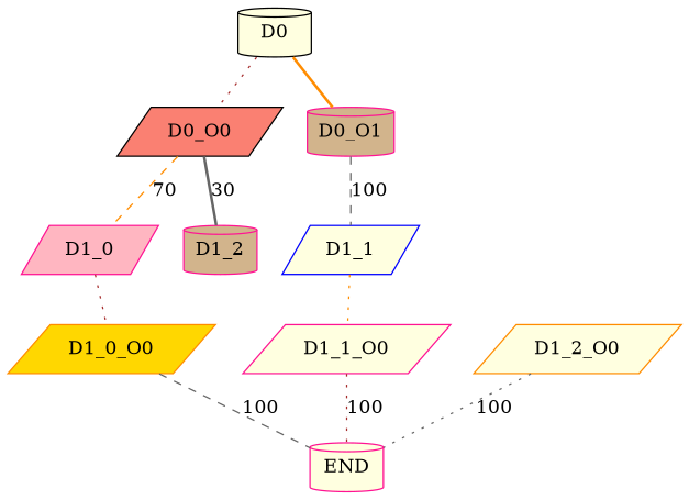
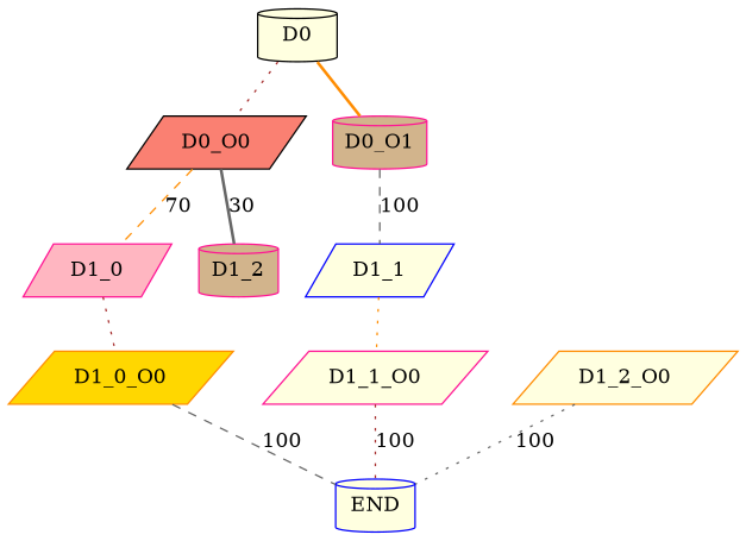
  graph {
    node [color=deeppink fillcolor=lightyellow shape=parallelogram style=filled]
    edge [color=gray40 style=dotted]
    D0 [color=black shape=cylinder]
    D0_O0 [color=black fillcolor=salmon]
    D0_O1 [fillcolor=tan shape=cylinder]
    D1_0 [fillcolor=lightpink]
    D1_2 [fillcolor=tan shape=cylinder]
    D1_1 [color=blue]
    D1_0_O0 [color=darkorange fillcolor=gold]
-   END [shape=cylinder]
+   END [color=blue shape=cylinder]
    D1_2_O0 [color=darkorange]
    D1_1_O0
    D0 -- D0_O0 [color=brown]
    D0 -- D0_O1 [color=darkorange style=bold]
    D0_O0 -- D1_0 [color=darkorange label=70 style=dashed]
    D0_O0 -- D1_2 [label=30 style=bold]
    D0_O1 -- D1_1 [label=100 style=dashed]
    D1_0 -- D1_0_O0 [color=brown]
    D1_1 -- D1_1_O0 [color=darkorange]
    D1_0_O0 -- END [label=100 style=dashed]
    D1_2_O0 -- END [label=100]
    D1_1_O0 -- END [color=brown label=100]
  }
